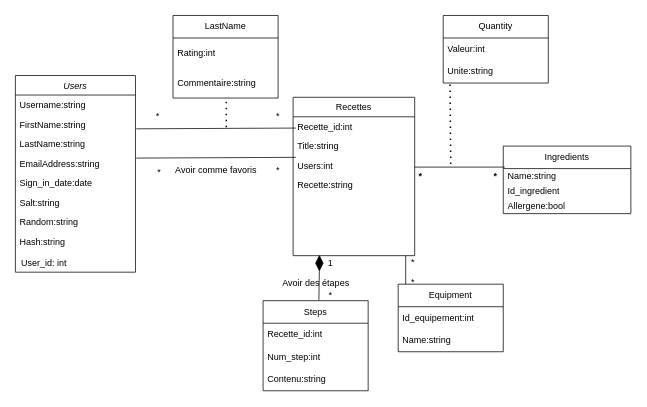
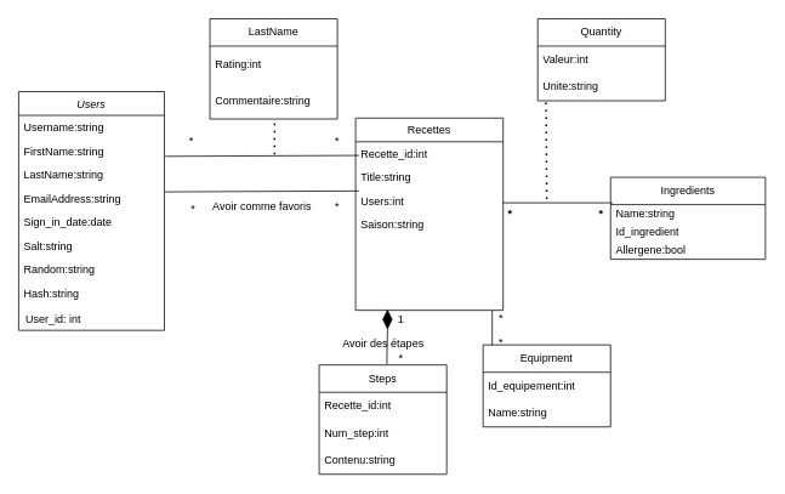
  <mxCell id="0" />
  <mxCell id="1" parent="0" />
  <mxCell id="2" value="Users" style="swimlane;fontStyle=2;align=center;verticalAlign=top;childLayout=stackLayout;horizontal=1;startSize=26;horizontalStack=0;resizeParent=1;resizeLast=0;collapsible=1;marginBottom=0;rounded=0;shadow=0;strokeWidth=1;" parent="1" vertex="1"><mxGeometry x="20" y="100" width="160" height="262" as="geometry"><mxRectangle x="230" y="140" width="160" height="26" as="alternateBounds" /></mxGeometry></mxCell>
  <mxCell id="3" value="Username:string" style="text;align=left;verticalAlign=top;spacingLeft=4;spacingRight=4;overflow=hidden;rotatable=0;points=[[0,0.5],[1,0.5]];portConstraint=eastwest;rounded=0;shadow=0;html=0;" parent="2" vertex="1"><mxGeometry y="26" width="160" height="26" as="geometry" /></mxCell>
  <mxCell id="4" value="FirstName:string" style="text;align=left;verticalAlign=top;spacingLeft=4;spacingRight=4;overflow=hidden;rotatable=0;points=[[0,0.5],[1,0.5]];portConstraint=eastwest;rounded=0;shadow=0;html=0;" parent="2" vertex="1"><mxGeometry y="52" width="160" height="26" as="geometry" /></mxCell>
  <mxCell id="5" value="LastName:string" style="text;align=left;verticalAlign=top;spacingLeft=4;spacingRight=4;overflow=hidden;rotatable=0;points=[[0,0.5],[1,0.5]];portConstraint=eastwest;rounded=0;shadow=0;html=0;" parent="2" vertex="1"><mxGeometry y="78" width="160" height="26" as="geometry" /></mxCell>
  <mxCell id="6" value="EmailAddress:string" style="text;align=left;verticalAlign=top;spacingLeft=4;spacingRight=4;overflow=hidden;rotatable=0;points=[[0,0.5],[1,0.5]];portConstraint=eastwest;rounded=0;shadow=0;html=0;" parent="2" vertex="1"><mxGeometry y="104" width="160" height="26" as="geometry" /></mxCell>
  <mxCell id="7" value="Sign_in_date:date" style="text;align=left;verticalAlign=top;spacingLeft=4;spacingRight=4;overflow=hidden;rotatable=0;points=[[0,0.5],[1,0.5]];portConstraint=eastwest;rounded=0;shadow=0;html=0;" parent="2" vertex="1"><mxGeometry y="130" width="160" height="26" as="geometry" /></mxCell>
  <mxCell id="8" value="Salt:string" style="text;align=left;verticalAlign=top;spacingLeft=4;spacingRight=4;overflow=hidden;rotatable=0;points=[[0,0.5],[1,0.5]];portConstraint=eastwest;rounded=0;shadow=0;html=0;" parent="2" vertex="1"><mxGeometry y="156" width="160" height="26" as="geometry" /></mxCell>
  <mxCell id="9" value="Random:string" style="text;align=left;verticalAlign=top;spacingLeft=4;spacingRight=4;overflow=hidden;rotatable=0;points=[[0,0.5],[1,0.5]];portConstraint=eastwest;rounded=0;shadow=0;html=0;" parent="2" vertex="1"><mxGeometry y="182" width="160" height="26" as="geometry" /></mxCell>
  <mxCell id="10" value="Hash:string" style="text;align=left;verticalAlign=top;spacingLeft=4;spacingRight=4;overflow=hidden;rotatable=0;points=[[0,0.5],[1,0.5]];portConstraint=eastwest;rounded=0;shadow=0;html=0;" parent="2" vertex="1"><mxGeometry y="208" width="160" height="26" as="geometry" /></mxCell>
  <mxCell id="11" value="Recettes" style="swimlane;fontStyle=0;align=center;verticalAlign=top;childLayout=stackLayout;horizontal=1;startSize=26;horizontalStack=0;resizeParent=1;resizeLast=0;collapsible=1;marginBottom=0;rounded=0;shadow=0;strokeWidth=1;" parent="1" vertex="1"><mxGeometry x="390" y="129" width="162" height="211" as="geometry"><mxRectangle x="550" y="140" width="160" height="26" as="alternateBounds" /></mxGeometry></mxCell>
  <mxCell id="12" value="Recette_id:int" style="text;align=left;verticalAlign=top;spacingLeft=4;spacingRight=4;overflow=hidden;rotatable=0;points=[[0,0.5],[1,0.5]];portConstraint=eastwest;" parent="11" vertex="1"><mxGeometry y="26" width="162" height="26" as="geometry" /></mxCell>
  <mxCell id="13" value="Title:string" style="text;align=left;verticalAlign=top;spacingLeft=4;spacingRight=4;overflow=hidden;rotatable=0;points=[[0,0.5],[1,0.5]];portConstraint=eastwest;rounded=0;shadow=0;html=0;" parent="11" vertex="1"><mxGeometry y="52" width="162" height="26" as="geometry" /></mxCell>
  <mxCell id="14" value="Users:int" style="text;align=left;verticalAlign=top;spacingLeft=4;spacingRight=4;overflow=hidden;rotatable=0;points=[[0,0.5],[1,0.5]];portConstraint=eastwest;rounded=0;shadow=0;html=0;" parent="11" vertex="1"><mxGeometry y="78" width="162" height="26" as="geometry" /></mxCell>
- <mxCell id="15" value="Recette:string" style="text;align=left;verticalAlign=top;spacingLeft=4;spacingRight=4;overflow=hidden;rotatable=0;points=[[0,0.5],[1,0.5]];portConstraint=eastwest;rounded=0;shadow=0;html=0;" parent="11" vertex="1"><mxGeometry y="104" width="162" height="26" as="geometry" /></mxCell>
+ <mxCell id="15" value="Saison:string" style="text;align=left;verticalAlign=top;spacingLeft=4;spacingRight=4;overflow=hidden;rotatable=0;points=[[0,0.5],[1,0.5]];portConstraint=eastwest;rounded=0;shadow=0;html=0;" parent="11" vertex="1"><mxGeometry y="104" width="162" height="26" as="geometry" /></mxCell>
  <mxCell id="16" value="Ingredients" style="swimlane;fontStyle=0;childLayout=stackLayout;horizontal=1;startSize=30;horizontalStack=0;resizeParent=1;resizeParentMax=0;resizeLast=0;collapsible=1;marginBottom=0;whiteSpace=wrap;html=1;" parent="1" vertex="1"><mxGeometry x="670" y="194" width="170" height="90" as="geometry" /></mxCell>
  <mxCell id="17" value="Name:string" style="text;strokeColor=none;fillColor=none;align=left;verticalAlign=middle;spacingLeft=4;spacingRight=4;overflow=hidden;points=[[0,0.5],[1,0.5]];portConstraint=eastwest;rotatable=0;whiteSpace=wrap;html=1;" parent="16" vertex="1"><mxGeometry y="30" width="170" height="20" as="geometry" /></mxCell>
  <mxCell id="18" value="Id_ingredient" style="text;strokeColor=none;fillColor=none;align=left;verticalAlign=middle;spacingLeft=4;spacingRight=4;overflow=hidden;points=[[0,0.5],[1,0.5]];portConstraint=eastwest;rotatable=0;whiteSpace=wrap;html=1;" vertex="1" parent="16"><mxGeometry y="50" width="170" height="20" as="geometry" /></mxCell>
  <mxCell id="19" value="Allergene:bool" style="text;strokeColor=none;fillColor=none;align=left;verticalAlign=middle;spacingLeft=4;spacingRight=4;overflow=hidden;points=[[0,0.5],[1,0.5]];portConstraint=eastwest;rotatable=0;whiteSpace=wrap;html=1;" parent="16" vertex="1"><mxGeometry y="70" width="170" height="20" as="geometry" /></mxCell>
  <mxCell id="20" value="Quantity" style="swimlane;fontStyle=0;childLayout=stackLayout;horizontal=1;startSize=30;horizontalStack=0;resizeParent=1;resizeParentMax=0;resizeLast=0;collapsible=1;marginBottom=0;whiteSpace=wrap;html=1;" parent="1" vertex="1"><mxGeometry x="590" y="20" width="140" height="90" as="geometry" /></mxCell>
  <mxCell id="21" value="Valeur:int" style="text;strokeColor=none;fillColor=none;align=left;verticalAlign=middle;spacingLeft=4;spacingRight=4;overflow=hidden;points=[[0,0.5],[1,0.5]];portConstraint=eastwest;rotatable=0;whiteSpace=wrap;html=1;" parent="20" vertex="1"><mxGeometry y="30" width="140" height="30" as="geometry" /></mxCell>
  <mxCell id="22" value="&lt;span&gt;Unite:string&lt;/span&gt;" style="text;strokeColor=none;fillColor=none;align=left;verticalAlign=middle;spacingLeft=4;spacingRight=4;overflow=hidden;points=[[0,0.5],[1,0.5]];portConstraint=eastwest;rotatable=0;whiteSpace=wrap;html=1;fontStyle=0" parent="20" vertex="1"><mxGeometry y="60" width="140" height="30" as="geometry" /></mxCell>
  <mxCell id="23" value="Equipment" style="swimlane;fontStyle=0;childLayout=stackLayout;horizontal=1;startSize=30;horizontalStack=0;resizeParent=1;resizeParentMax=0;resizeLast=0;collapsible=1;marginBottom=0;whiteSpace=wrap;html=1;" parent="1" vertex="1"><mxGeometry x="530" y="378" width="140" height="90" as="geometry"><mxRectangle x="542" y="368" width="100" height="30" as="alternateBounds" /></mxGeometry></mxCell>
  <mxCell id="24" value="Id_equipement:int" style="text;strokeColor=none;fillColor=none;align=left;verticalAlign=middle;spacingLeft=4;spacingRight=4;overflow=hidden;points=[[0,0.5],[1,0.5]];portConstraint=eastwest;rotatable=0;whiteSpace=wrap;html=1;" parent="23" vertex="1"><mxGeometry y="30" width="140" height="30" as="geometry" /></mxCell>
  <mxCell id="25" value="Name:string" style="text;strokeColor=none;fillColor=none;align=left;verticalAlign=middle;spacingLeft=4;spacingRight=4;overflow=hidden;points=[[0,0.5],[1,0.5]];portConstraint=eastwest;rotatable=0;whiteSpace=wrap;html=1;" vertex="1" parent="23"><mxGeometry y="60" width="140" height="30" as="geometry" /></mxCell>
  <mxCell id="26" value="" style="endArrow=none;html=1;rounded=0;entryX=0.023;entryY=0.154;entryDx=0;entryDy=0;entryPerimeter=0;" parent="1" edge="1"><mxGeometry width="50" height="50" relative="1" as="geometry"><mxPoint x="181" y="171" as="sourcePoint" /><mxPoint x="393.726" y="170.004" as="targetPoint" /></mxGeometry></mxCell>
  <mxCell id="27" value="" style="endArrow=none;dashed=1;html=1;dashPattern=1 3;strokeWidth=2;rounded=0;exitX=0.065;exitY=1.064;exitDx=0;exitDy=0;exitPerimeter=0;" parent="1" edge="1" source="22"><mxGeometry width="50" height="50" relative="1" as="geometry"><mxPoint x="600" y="350" as="sourcePoint" /><mxPoint x="600" y="220" as="targetPoint" /></mxGeometry></mxCell>
  <mxCell id="28" value="LastName" style="swimlane;fontStyle=0;childLayout=stackLayout;horizontal=1;startSize=30;horizontalStack=0;resizeParent=1;resizeParentMax=0;resizeLast=0;collapsible=1;marginBottom=0;whiteSpace=wrap;html=1;" parent="1" vertex="1"><mxGeometry x="230" y="20" width="140" height="110" as="geometry" /></mxCell>
  <mxCell id="29" value="Rating:int" style="text;strokeColor=none;fillColor=none;align=left;verticalAlign=middle;spacingLeft=4;spacingRight=4;overflow=hidden;points=[[0,0.5],[1,0.5]];portConstraint=eastwest;rotatable=0;whiteSpace=wrap;html=1;" parent="28" vertex="1"><mxGeometry y="30" width="140" height="40" as="geometry" /></mxCell>
  <mxCell id="30" value="Commentaire:string" style="text;strokeColor=none;fillColor=none;align=left;verticalAlign=middle;spacingLeft=4;spacingRight=4;overflow=hidden;points=[[0,0.5],[1,0.5]];portConstraint=eastwest;rotatable=0;whiteSpace=wrap;html=1;" parent="28" vertex="1"><mxGeometry y="70" width="140" height="40" as="geometry" /></mxCell>
  <mxCell id="31" value="" style="endArrow=none;dashed=1;html=1;dashPattern=1 3;strokeWidth=2;rounded=0;" parent="1" edge="1"><mxGeometry width="50" height="50" relative="1" as="geometry"><mxPoint x="301" y="169" as="sourcePoint" /><mxPoint x="301" y="130" as="targetPoint" /></mxGeometry></mxCell>
  <mxCell id="32" value="User_id: int" style="text;align=left;verticalAlign=top;spacingLeft=4;spacingRight=4;overflow=hidden;rotatable=0;points=[[0,0.5],[1,0.5]];portConstraint=eastwest;rounded=0;shadow=0;html=0;" parent="1" vertex="1"><mxGeometry x="22" y="336" width="160" height="26" as="geometry" /></mxCell>
  <mxCell id="33" value="" style="endArrow=none;html=1;rounded=0;entryX=0.023;entryY=0.154;entryDx=0;entryDy=0;entryPerimeter=0;" parent="1" edge="1"><mxGeometry width="50" height="50" relative="1" as="geometry"><mxPoint x="181" y="209.996" as="sourcePoint" /><mxPoint x="393.726" y="209" as="targetPoint" /></mxGeometry></mxCell>
  <mxCell id="34" value="Avoir comme favoris" style="text;html=1;align=center;verticalAlign=middle;whiteSpace=wrap;rounded=0;" parent="1" vertex="1"><mxGeometry x="228" y="212" width="119" height="30" as="geometry" /></mxCell>
  <mxCell id="35" value="*" style="text;html=1;align=center;verticalAlign=middle;whiteSpace=wrap;rounded=0;" parent="1" vertex="1"><mxGeometry x="180" y="140" width="60" height="30" as="geometry" /></mxCell>
  <mxCell id="36" value="*" style="text;html=1;align=center;verticalAlign=middle;whiteSpace=wrap;rounded=0;" parent="1" vertex="1"><mxGeometry x="340" y="140" width="60" height="30" as="geometry" /></mxCell>
  <mxCell id="37" value="*" style="text;html=1;align=center;verticalAlign=middle;whiteSpace=wrap;rounded=0;" parent="1" vertex="1"><mxGeometry x="182" y="214" width="60" height="30" as="geometry" /></mxCell>
  <mxCell id="38" value="*" style="text;html=1;align=center;verticalAlign=middle;whiteSpace=wrap;rounded=0;" parent="1" vertex="1"><mxGeometry x="340" y="212" width="60" height="30" as="geometry" /></mxCell>
  <mxCell id="39" value="Steps" style="swimlane;fontStyle=0;childLayout=stackLayout;horizontal=1;startSize=30;horizontalStack=0;resizeParent=1;resizeParentMax=0;resizeLast=0;collapsible=1;marginBottom=0;whiteSpace=wrap;html=1;" vertex="1" parent="1"><mxGeometry x="350" y="400" width="140" height="120" as="geometry" /></mxCell>
  <mxCell id="40" value="Recette_id:int" style="text;strokeColor=none;fillColor=none;align=left;verticalAlign=middle;spacingLeft=4;spacingRight=4;overflow=hidden;points=[[0,0.5],[1,0.5]];portConstraint=eastwest;rotatable=0;whiteSpace=wrap;html=1;" vertex="1" parent="39"><mxGeometry y="30" width="140" height="30" as="geometry" /></mxCell>
  <mxCell id="41" value="Num_step:int" style="text;strokeColor=none;fillColor=none;align=left;verticalAlign=middle;spacingLeft=4;spacingRight=4;overflow=hidden;points=[[0,0.5],[1,0.5]];portConstraint=eastwest;rotatable=0;whiteSpace=wrap;html=1;" vertex="1" parent="39"><mxGeometry y="60" width="140" height="30" as="geometry" /></mxCell>
  <mxCell id="42" value="Contenu:string" style="text;strokeColor=none;fillColor=none;align=left;verticalAlign=middle;spacingLeft=4;spacingRight=4;overflow=hidden;points=[[0,0.5],[1,0.5]];portConstraint=eastwest;rotatable=0;whiteSpace=wrap;html=1;" vertex="1" parent="39"><mxGeometry y="90" width="140" height="30" as="geometry" /></mxCell>
  <mxCell id="43" value="Avoir des étapes" style="text;strokeColor=none;fillColor=none;align=left;verticalAlign=middle;spacingLeft=4;spacingRight=4;overflow=hidden;points=[[0,0.5],[1,0.5]];portConstraint=eastwest;rotatable=0;whiteSpace=wrap;html=1;" vertex="1" parent="1"><mxGeometry x="370" y="362" width="120" height="30" as="geometry" /></mxCell>
  <mxCell id="44" value="1" style="text;html=1;align=center;verticalAlign=middle;whiteSpace=wrap;rounded=0;" vertex="1" parent="1"><mxGeometry x="410" y="335" width="60" height="30" as="geometry" /></mxCell>
  <mxCell id="45" value="" style="endArrow=none;html=1;rounded=0;entryX=0;entryY=1;entryDx=0;entryDy=0;" edge="1" parent="1"><mxGeometry width="50" height="50" relative="1" as="geometry"><mxPoint x="552" y="222" as="sourcePoint" /><mxPoint x="672" y="222" as="targetPoint" /></mxGeometry></mxCell>
  <mxCell id="46" value="" style="rhombus;whiteSpace=wrap;html=1;rotation=-90;fontColor=#000000;labelBackgroundColor=#000000;fillColor=#000000;" vertex="1" parent="1"><mxGeometry x="415" y="345" width="20" height="10" as="geometry" /></mxCell>
  <mxCell id="47" value="" style="endArrow=none;html=1;rounded=0;entryX=0;entryY=0.5;entryDx=0;entryDy=0;exitX=0.531;exitY=-0.005;exitDx=0;exitDy=0;exitPerimeter=0;" edge="1" parent="1" source="39" target="46"><mxGeometry width="50" height="50" relative="1" as="geometry"><mxPoint x="260" y="420" as="sourcePoint" /><mxPoint x="310" y="370" as="targetPoint" /></mxGeometry></mxCell>
  <mxCell id="48" value="" style="endArrow=none;html=1;rounded=0;exitX=0.572;exitY=-0.021;exitDx=0;exitDy=0;exitPerimeter=0;" edge="1" parent="1"><mxGeometry width="50" height="50" relative="1" as="geometry"><mxPoint x="540" y="378" as="sourcePoint" /><mxPoint x="540" y="340" as="targetPoint" /></mxGeometry></mxCell>
  <mxCell id="49" value="*" style="text;html=1;align=center;verticalAlign=middle;whiteSpace=wrap;rounded=0;" vertex="1" parent="1"><mxGeometry x="410" y="378" width="60" height="30" as="geometry" /></mxCell>
  <mxCell id="50" value="*" style="text;html=1;align=center;verticalAlign=middle;whiteSpace=wrap;rounded=0;" vertex="1" parent="1"><mxGeometry x="480" y="360" width="140" height="30" as="geometry" /></mxCell>
  <mxCell id="51" value="*" style="text;html=1;align=center;verticalAlign=middle;whiteSpace=wrap;rounded=0;" vertex="1" parent="1"><mxGeometry x="480" y="334" width="140" height="30" as="geometry" /></mxCell>
  <mxCell id="52" value="*" style="text;html=1;align=center;verticalAlign=middle;whiteSpace=wrap;rounded=0;fontStyle=1" vertex="1" parent="1"><mxGeometry x="490" y="219.5" width="140" height="30" as="geometry" /></mxCell>
  <mxCell id="53" value="*" style="text;html=1;align=center;verticalAlign=middle;whiteSpace=wrap;rounded=0;fontStyle=1" vertex="1" parent="1"><mxGeometry x="590" y="219.5" width="140" height="30" as="geometry" /></mxCell>
